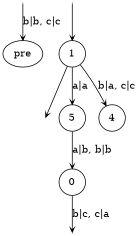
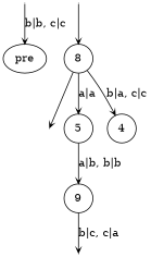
  digraph {
    rankdir=TB
    vcsn_context="lat<letterset<char_letters(abc)>, letterset<char_letters(abc)>>, b"
    node [shape=point]
    edge [arrowhead=vee arrowsize=.6]
    Ipre [width=0]
    I1 [width=0]
    F0 [width=0]
    F1 [width=0]
-   0 [shape=circle style=rounded width=0.5]
-   1 [shape=circle style=rounded width=0.5]
+   0 [shape=circle style=rounded width=0.5 label=9]
+   1 [shape=circle style=rounded width=0.5 label=8]
    n7 [label=5 shape=circle style=rounded width=0.5]
    4 [shape=circle style=rounded width=0.5]
    pre [shape=""]
    subgraph sub_1 {
      Ipre
      I1
      F0
      F1
    }
    subgraph sub_2 {
      0
      1
      n7
      4
    }
    Ipre -> pre [label="b|b, c|c"]
    I1 -> 1
    0 -> F0 [label="b|c, c|a"]
    1 -> F1
    1 -> n7 [label="a|a"]
    1 -> 4 [label="b|a, c|c"]
    n7 -> 0 [label="a|b, b|b"]
  }
